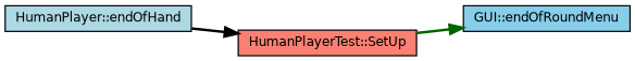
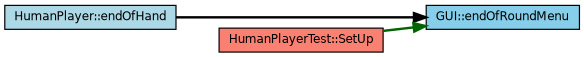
  digraph {
    fontname="DejaVu Sans"
    rankdir=RL
    node [color=black fontname="DejaVu Sans" fontsize=10 shape=record style=filled]
    edge [dir=back fontname="DejaVu Sans" fontsize=10 labelfontname=Helvetica labelfontsize=10 style=bold]
    n1 [fillcolor=skyblue fontcolor=black height=0.2 label="GUI::endOfRoundMenu" width=0.4]
    n2 [fillcolor=lightblue height=0.2 label="HumanPlayer::endOfHand" width=0.4]
    n3 [fillcolor=salmon height=0.2 label="HumanPlayerTest::SetUp" width=0.4]
-   n3 -> n2 [color=black]
+   n1 -> n2 [color=black]
    n1 -> n3 [color=darkgreen]
  }
